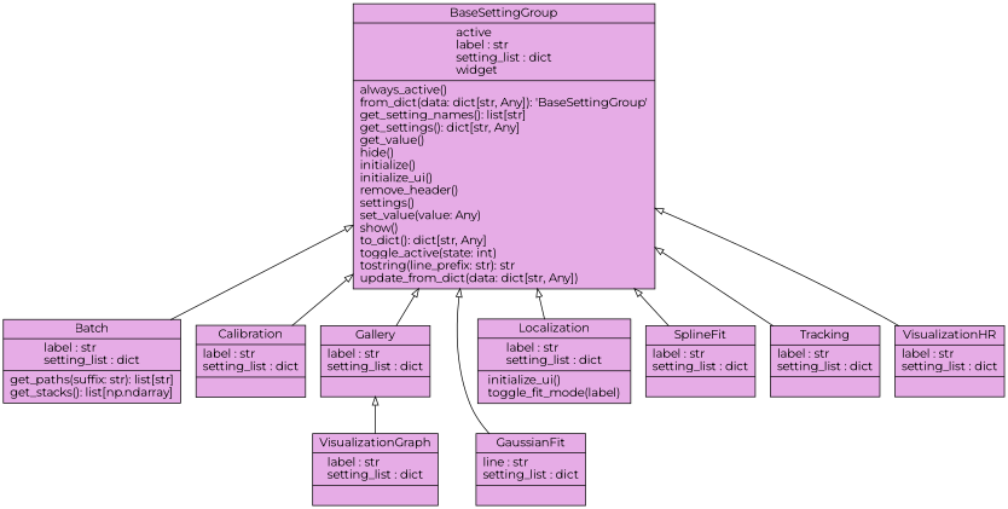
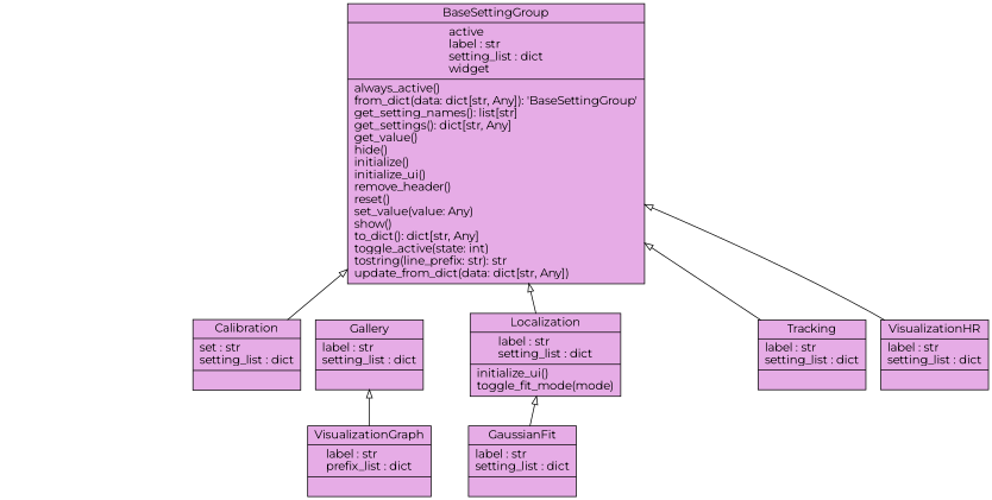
  digraph {
    fontname=Montserrat
    rankdir=BT
    node [color=black fillcolor="#e6ace6" fontcolor=black fontname=Montserrat shape=record style=filled]
    edge [arrowhead=empty arrowtail=none fillcolor="#e6ace6" fontname=Montserrat style=filled]
-   n1 [label=<{BaseSettingGroup|active<br ALIGN="LEFT"/>label : str<br ALIGN="LEFT"/>setting_list : dict<br ALIGN="LEFT"/>widget<br ALIGN="LEFT"/>|always_active()<br ALIGN="LEFT"/>from_dict(data: dict[str, Any]): 'BaseSettingGroup'<br ALIGN="LEFT"/>get_setting_names(): list[str]<br ALIGN="LEFT"/>get_settings(): dict[str, Any]<br ALIGN="LEFT"/>get_value()<br ALIGN="LEFT"/>hide()<br ALIGN="LEFT"/>initialize()<br ALIGN="LEFT"/>initialize_ui()<br ALIGN="LEFT"/>remove_header()<br ALIGN="LEFT"/>settings()<br ALIGN="LEFT"/>set_value(value: Any)<br ALIGN="LEFT"/>show()<br ALIGN="LEFT"/>to_dict(): dict[str, Any]<br ALIGN="LEFT"/>toggle_active(state: int)<br ALIGN="LEFT"/>tostring(line_prefix: str): str<br ALIGN="LEFT"/>update_from_dict(data: dict[str, Any])<br ALIGN="LEFT"/>}>]
-   n2 [label=<{Batch|label : str<br ALIGN="LEFT"/>setting_list : dict<br ALIGN="LEFT"/>|get_paths(suffix: str): list[str]<br ALIGN="LEFT"/>get_stacks(): list[np.ndarray]<br ALIGN="LEFT"/>}>]
-   n3 [label=<{Calibration|label : str<br ALIGN="LEFT"/>setting_list : dict<br ALIGN="LEFT"/>|}>]
+   n1 [label=<{BaseSettingGroup|active<br ALIGN="LEFT"/>label : str<br ALIGN="LEFT"/>setting_list : dict<br ALIGN="LEFT"/>widget<br ALIGN="LEFT"/>|always_active()<br ALIGN="LEFT"/>from_dict(data: dict[str, Any]): 'BaseSettingGroup'<br ALIGN="LEFT"/>get_setting_names(): list[str]<br ALIGN="LEFT"/>get_settings(): dict[str, Any]<br ALIGN="LEFT"/>get_value()<br ALIGN="LEFT"/>hide()<br ALIGN="LEFT"/>initialize()<br ALIGN="LEFT"/>initialize_ui()<br ALIGN="LEFT"/>remove_header()<br ALIGN="LEFT"/>reset()<br ALIGN="LEFT"/>set_value(value: Any)<br ALIGN="LEFT"/>show()<br ALIGN="LEFT"/>to_dict(): dict[str, Any]<br ALIGN="LEFT"/>toggle_active(state: int)<br ALIGN="LEFT"/>tostring(line_prefix: str): str<br ALIGN="LEFT"/>update_from_dict(data: dict[str, Any])<br ALIGN="LEFT"/>}>]
+   n3 [label=<{Calibration|set : str<br ALIGN="LEFT"/>setting_list : dict<br ALIGN="LEFT"/>|}>]
    n4 [label=<{Gallery|label : str<br ALIGN="LEFT"/>setting_list : dict<br ALIGN="LEFT"/>|}>]
-   n5 [label=<{GaussianFit|line : str<br ALIGN="LEFT"/>setting_list : dict<br ALIGN="LEFT"/>|}>]
-   n6 [label=<{Localization|label : str<br ALIGN="LEFT"/>setting_list : dict<br ALIGN="LEFT"/>|initialize_ui()<br ALIGN="LEFT"/>toggle_fit_mode(label)<br ALIGN="LEFT"/>}>]
-   n7 [label=<{SplineFit|label : str<br ALIGN="LEFT"/>setting_list : dict<br ALIGN="LEFT"/>|}>]
+   n5 [label=<{GaussianFit|label : str<br ALIGN="LEFT"/>setting_list : dict<br ALIGN="LEFT"/>|}>]
+   n6 [label=<{Localization|label : str<br ALIGN="LEFT"/>setting_list : dict<br ALIGN="LEFT"/>|initialize_ui()<br ALIGN="LEFT"/>toggle_fit_mode(mode)<br ALIGN="LEFT"/>}>]
    n8 [label=<{Tracking|label : str<br ALIGN="LEFT"/>setting_list : dict<br ALIGN="LEFT"/>|}>]
-   n9 [label=<{VisualizationGraph|label : str<br ALIGN="LEFT"/>setting_list : dict<br ALIGN="LEFT"/>|}>]
+   n9 [label=<{VisualizationGraph|label : str<br ALIGN="LEFT"/>prefix_list : dict<br ALIGN="LEFT"/>|}>]
    n10 [label=<{VisualizationHR|label : str<br ALIGN="LEFT"/>setting_list : dict<br ALIGN="LEFT"/>|}>]
-   n2 -> n1
    n3 -> n1
-   n4 -> n1
-   n5 -> n1
+   n5 -> n6
    n6 -> n1
-   n7 -> n1
    n8 -> n1
    n9 -> n4
    n10 -> n1
  }
